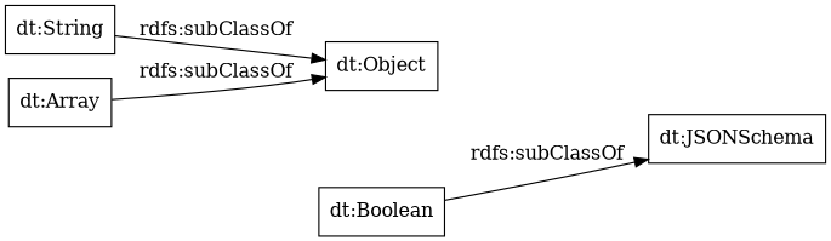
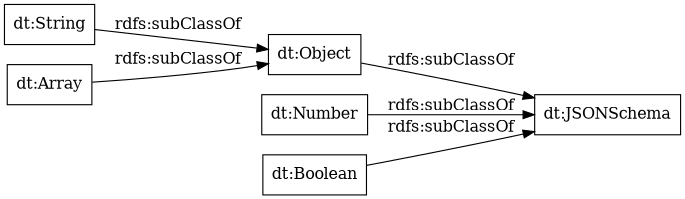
  digraph {
    rankdir=LR
    node [color=black shape=rectangle]
    "dt:String"
    "dt:Object"
    "dt:JSONSchema"
+   "dt:Number"
    "dt:Boolean"
    "dt:Array"
    "dt:String" -> "dt:Object" [label="rdfs:subClassOf"]
+   "dt:Object" -> "dt:JSONSchema" [label="rdfs:subClassOf"]
+   "dt:Number" -> "dt:JSONSchema" [label="rdfs:subClassOf"]
    "dt:Boolean" -> "dt:JSONSchema" [label="rdfs:subClassOf"]
    "dt:Array" -> "dt:Object" [label="rdfs:subClassOf"]
  }
